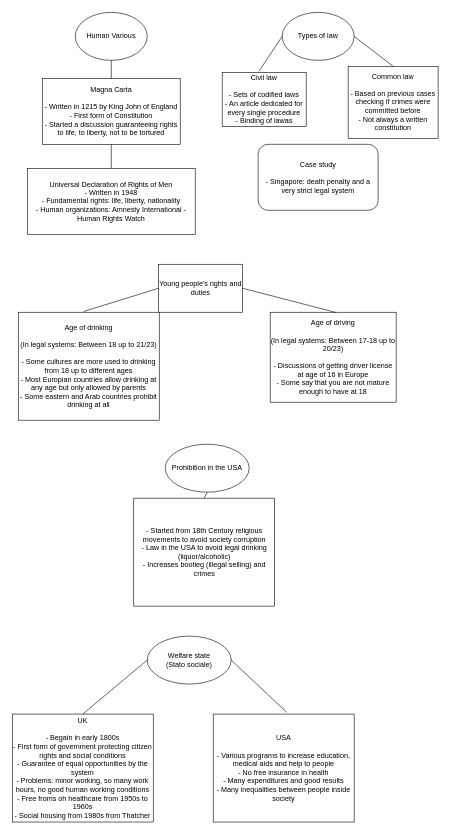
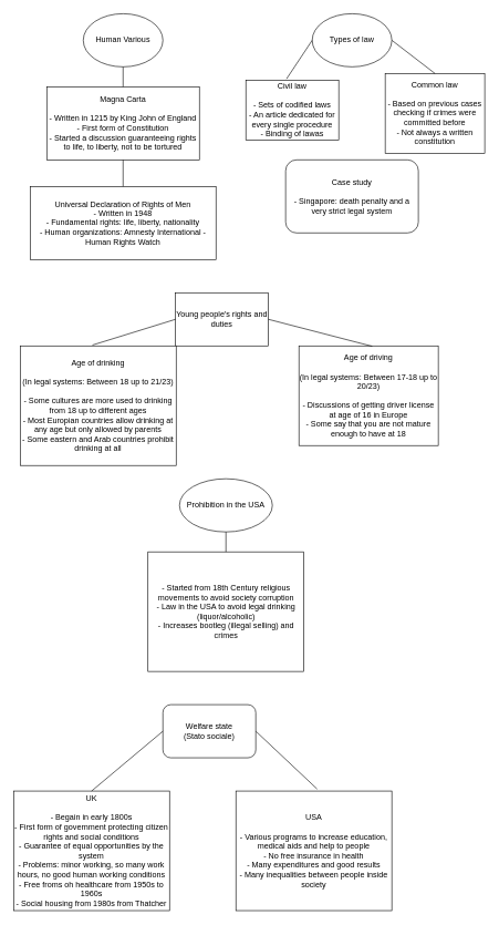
  <mxCell id="0" />
  <mxCell id="1" parent="0" />
  <mxCell id="2" value="Magna Carta&lt;br&gt;&lt;br&gt;- Written in 1215 by King John of England&lt;br&gt;- First form of Constitution&lt;br&gt;- Started a discussion guaranteeing rights to life, to liberty, not to be tortured&lt;br&gt;" style="rounded=0;whiteSpace=wrap;html=1;" vertex="1" parent="1"><mxGeometry x="70" y="130" width="230" height="110" as="geometry" /></mxCell>
  <mxCell id="3" value="Human Various" style="ellipse;whiteSpace=wrap;html=1;" vertex="1" parent="1"><mxGeometry x="125" y="20" width="120" height="80" as="geometry" /></mxCell>
  <mxCell id="4" value="Universal Declaration of Rights of Men&lt;br&gt;- Written in 1948&lt;br&gt;- Fundamental rights: life, liberty, nationality&lt;br&gt;- Human organizations: Amnesty International - Human Rights Watch" style="rounded=0;whiteSpace=wrap;html=1;" vertex="1" parent="1"><mxGeometry x="45" y="280" width="280" height="110" as="geometry" /></mxCell>
  <mxCell id="5" value="Types of law" style="ellipse;whiteSpace=wrap;html=1;" vertex="1" parent="1"><mxGeometry x="470" y="20" width="120" height="80" as="geometry" /></mxCell>
  <mxCell id="6" value="Civil law&lt;br&gt;&lt;br&gt;- Sets of codified laws&lt;br&gt;- An article dedicated for every single procedure&lt;br&gt;- Binding of lawas" style="rounded=0;whiteSpace=wrap;html=1;" vertex="1" parent="1"><mxGeometry x="370" y="120" width="140" height="90" as="geometry" /></mxCell>
  <mxCell id="7" value="Common law&lt;br&gt;&lt;br&gt;- Based on previous cases checking if crimes were committed before&lt;br&gt;- Not always a written constitution" style="rounded=0;whiteSpace=wrap;html=1;" vertex="1" parent="1"><mxGeometry x="580" y="110" width="150" height="120" as="geometry" /></mxCell>
  <mxCell id="8" value="" style="endArrow=none;html=1;rounded=0;entryX=0;entryY=0.5;entryDx=0;entryDy=0;exitX=0.438;exitY=-0.021;exitDx=0;exitDy=0;exitPerimeter=0;" edge="1" parent="1" source="6" target="5"><mxGeometry width="50" height="50" relative="1" as="geometry"><mxPoint x="500" y="160" as="sourcePoint" /><mxPoint x="550" y="110" as="targetPoint" /></mxGeometry></mxCell>
  <mxCell id="9" value="" style="endArrow=none;html=1;rounded=0;entryX=1;entryY=0.5;entryDx=0;entryDy=0;exitX=0.5;exitY=0;exitDx=0;exitDy=0;" edge="1" parent="1" source="7" target="5"><mxGeometry width="50" height="50" relative="1" as="geometry"><mxPoint x="463" y="119" as="sourcePoint" /><mxPoint x="480" y="70" as="targetPoint" /></mxGeometry></mxCell>
  <mxCell id="10" value="" style="endArrow=none;html=1;rounded=0;entryX=0.5;entryY=1;entryDx=0;entryDy=0;exitX=0.5;exitY=0;exitDx=0;exitDy=0;" edge="1" parent="1" source="2" target="3"><mxGeometry width="50" height="50" relative="1" as="geometry"><mxPoint x="160" y="240" as="sourcePoint" /><mxPoint x="210" y="190" as="targetPoint" /></mxGeometry></mxCell>
  <mxCell id="11" value="" style="endArrow=none;html=1;rounded=0;entryX=0.5;entryY=1;entryDx=0;entryDy=0;exitX=0.5;exitY=0;exitDx=0;exitDy=0;" edge="1" parent="1" source="4" target="2"><mxGeometry width="50" height="50" relative="1" as="geometry"><mxPoint x="160" y="360" as="sourcePoint" /><mxPoint x="210" y="310" as="targetPoint" /></mxGeometry></mxCell>
  <mxCell id="12" value="Case study&lt;br&gt;&lt;br&gt;- Singapore: death penalty and a very strict legal system" style="rounded=1;whiteSpace=wrap;html=1;" vertex="1" parent="1"><mxGeometry x="430" y="240" width="200" height="110" as="geometry" /></mxCell>
  <mxCell id="13" value="Young people's rights and duties" style="whiteSpace=wrap;html=1;rounded=0;" vertex="1" parent="1"><mxGeometry x="264" y="440" width="140" height="80" as="geometry" /></mxCell>
  <mxCell id="14" value="Age of drinking&lt;br&gt;&lt;br&gt;(In legal systems: Between 18 up to 21/23)&lt;br&gt;&lt;br&gt;- Some cultures are more used to drinking from 18 up to different ages&lt;br&gt;- Most Europian countries allow drinking at any age but only allowed by parents&lt;br&gt;- Some eastern and Arab countries prohibit drinking at all" style="rounded=0;whiteSpace=wrap;html=1;" vertex="1" parent="1"><mxGeometry x="30" y="520" width="235" height="180" as="geometry" /></mxCell>
  <mxCell id="15" value="Age of driving&lt;br&gt;&lt;br&gt;(In legal systems: Between 17-18 up to 20/23)&lt;br style=&quot;border-color: var(--border-color);&quot;&gt;&lt;br style=&quot;border-color: var(--border-color);&quot;&gt;- Discussions of getting driver license at age of 16 in Europe&lt;br style=&quot;border-color: var(--border-color);&quot;&gt;- Some say that you are not mature enough to have at 18" style="rounded=0;whiteSpace=wrap;html=1;" vertex="1" parent="1"><mxGeometry x="450" y="520" width="210" height="150" as="geometry" /></mxCell>
  <mxCell id="16" value="" style="endArrow=none;html=1;rounded=0;exitX=0.463;exitY=-0.007;exitDx=0;exitDy=0;exitPerimeter=0;entryX=0;entryY=0.5;entryDx=0;entryDy=0;" edge="1" parent="1" source="14" target="13"><mxGeometry width="50" height="50" relative="1" as="geometry"><mxPoint x="340" y="600" as="sourcePoint" /><mxPoint x="390" y="550" as="targetPoint" /></mxGeometry></mxCell>
  <mxCell id="17" value="" style="endArrow=none;html=1;rounded=0;exitX=0.526;exitY=0.004;exitDx=0;exitDy=0;exitPerimeter=0;entryX=1;entryY=0.5;entryDx=0;entryDy=0;" edge="1" parent="1" source="15" target="13"><mxGeometry width="50" height="50" relative="1" as="geometry"><mxPoint x="149" y="529" as="sourcePoint" /><mxPoint x="290" y="490" as="targetPoint" /></mxGeometry></mxCell>
- <mxCell id="18" value="Prohibition in the USA" style="ellipse;whiteSpace=wrap;html=1;" vertex="1" parent="1"><mxGeometry x="275" y="740" width="140" height="80" as="geometry" /></mxCell>
- <mxCell id="19" value="Welfare state&lt;br&gt;(Stato sociale)" style="ellipse;whiteSpace=wrap;html=1;" vertex="1" parent="1"><mxGeometry x="245" y="1060" width="140" height="80" as="geometry" /></mxCell>
+ <mxCell id="18" value="Prohibition in the USA" style="ellipse;whiteSpace=wrap;html=1;" vertex="1" parent="1"><mxGeometry x="270" y="720" width="140" height="80" as="geometry" /></mxCell>
+ <mxCell id="19" value="Welfare state&lt;br&gt;(Stato sociale)" style="whiteSpace=wrap;html=1;rounded=1;" vertex="1" parent="1"><mxGeometry x="245" y="1060" width="140" height="80" as="geometry" /></mxCell>
  <mxCell id="20" value="UK&lt;br&gt;&lt;br&gt;- Begain in early 1800s&lt;br&gt;- First form of government protecting citizen rights and social conditions&lt;br&gt;- Guarantee of equal opportunities by the system&lt;br&gt;- Problems: minor working, so many work hours, no good human working conditions&lt;br&gt;- Free froms oh healthcare from 1950s to 1960s&lt;br&gt;- Social housing from 1980s from Thatcher" style="rounded=0;whiteSpace=wrap;html=1;" vertex="1" parent="1"><mxGeometry x="20" y="1190" width="235" height="180" as="geometry" /></mxCell>
  <mxCell id="21" value="USA&lt;br&gt;&lt;br&gt;- Various programs to increase education, medical aids and help to people&lt;br&gt;- No free insurance in health&lt;br&gt;- Many expenditures and good results&lt;br&gt;- Many inequalities between people inside society" style="rounded=0;whiteSpace=wrap;html=1;" vertex="1" parent="1"><mxGeometry x="355" y="1190" width="235" height="180" as="geometry" /></mxCell>
  <mxCell id="22" value="- Started from 18th Century religious movements to avoid society corruption&lt;br&gt;- Law in the USA to avoid legal drinking (liquor/alcoholic)&lt;br&gt;- Increases bootleg (illegal selling) and crimes" style="rounded=0;whiteSpace=wrap;html=1;" vertex="1" parent="1"><mxGeometry x="222.5" y="830" width="235" height="180" as="geometry" /></mxCell>
  <mxCell id="23" value="" style="endArrow=none;html=1;rounded=0;entryX=0.5;entryY=1;entryDx=0;entryDy=0;exitX=0.5;exitY=0;exitDx=0;exitDy=0;" edge="1" parent="1" source="22" target="18"><mxGeometry width="50" height="50" relative="1" as="geometry"><mxPoint x="260" y="870" as="sourcePoint" /><mxPoint x="310" y="820" as="targetPoint" /></mxGeometry></mxCell>
  <mxCell id="24" value="" style="endArrow=none;html=1;rounded=0;entryX=0;entryY=0.5;entryDx=0;entryDy=0;exitX=0.5;exitY=0;exitDx=0;exitDy=0;" edge="1" parent="1" source="20" target="19"><mxGeometry width="50" height="50" relative="1" as="geometry"><mxPoint x="190" y="1170" as="sourcePoint" /><mxPoint x="350" y="1180" as="targetPoint" /></mxGeometry></mxCell>
  <mxCell id="25" value="" style="endArrow=none;html=1;rounded=0;entryX=1;entryY=0.5;entryDx=0;entryDy=0;exitX=0.521;exitY=-0.017;exitDx=0;exitDy=0;exitPerimeter=0;" edge="1" parent="1" source="21" target="19"><mxGeometry width="50" height="50" relative="1" as="geometry"><mxPoint x="440" y="1170" as="sourcePoint" /><mxPoint x="255" y="1110" as="targetPoint" /></mxGeometry></mxCell>
